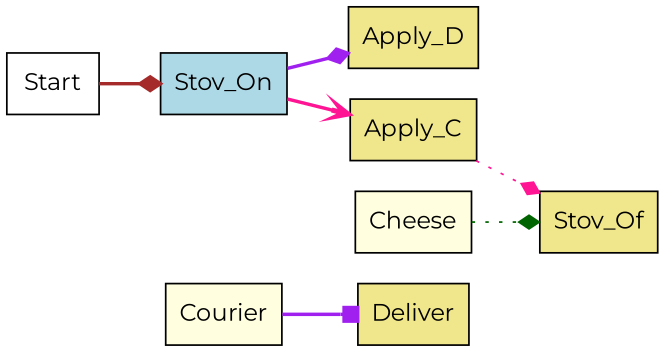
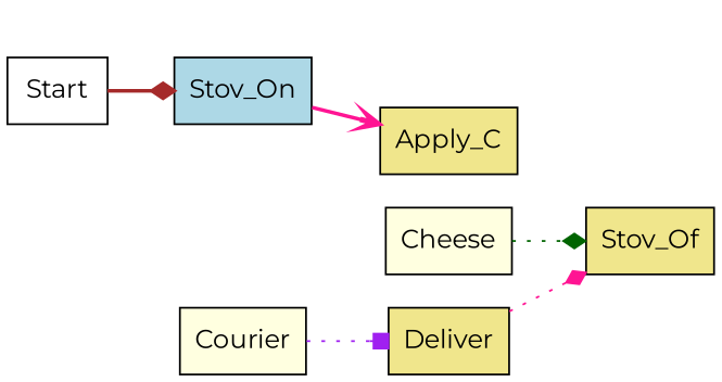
  digraph {
    fontname=Montserrat
    rankdir=LR
    node [fillcolor=khaki fontname=Montserrat shape=box style=filled]
    edge [arrowhead=diamond color=purple fontname=Montserrat style=bold]
    n1 [fillcolor=white label=Start]
    n2 [fillcolor=lightblue label=Stov_On]
-   n3 [label=Apply_D]
    n4 [label=Apply_C]
    n5 [label=Stov_Of]
    n6 [fillcolor=lightyellow label=Cheese]
    n7 [fillcolor=lightyellow label=Courier]
    n8 [label=Deliver]
    n1 -> n2 [color=brown]
-   n2 -> n3
    n2 -> n4 [arrowhead=vee color=deeppink]
-   n4 -> n5 [color=deeppink style=dotted]
+   n8 -> n5 [color=deeppink style=dotted]
    n6 -> n5 [color=darkgreen style=dotted]
-   n7 -> n8 [arrowhead=box]
+   n7 -> n8 [arrowhead=box style=dotted]
  }
